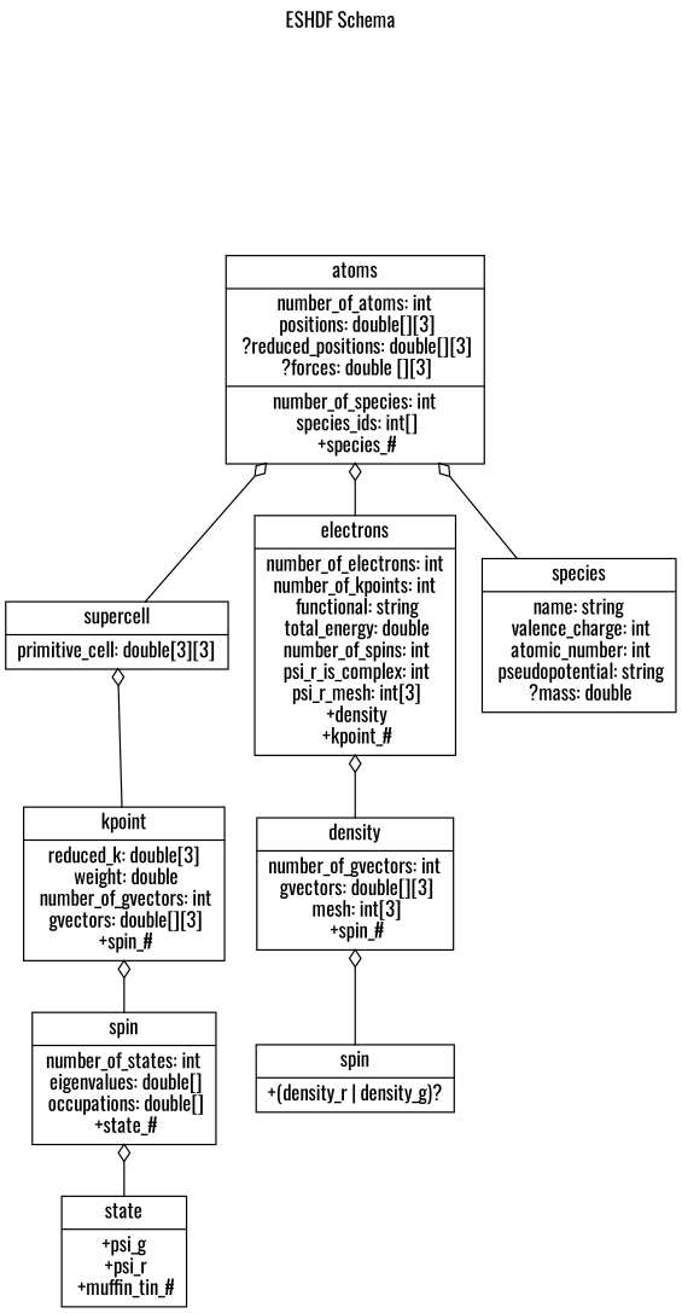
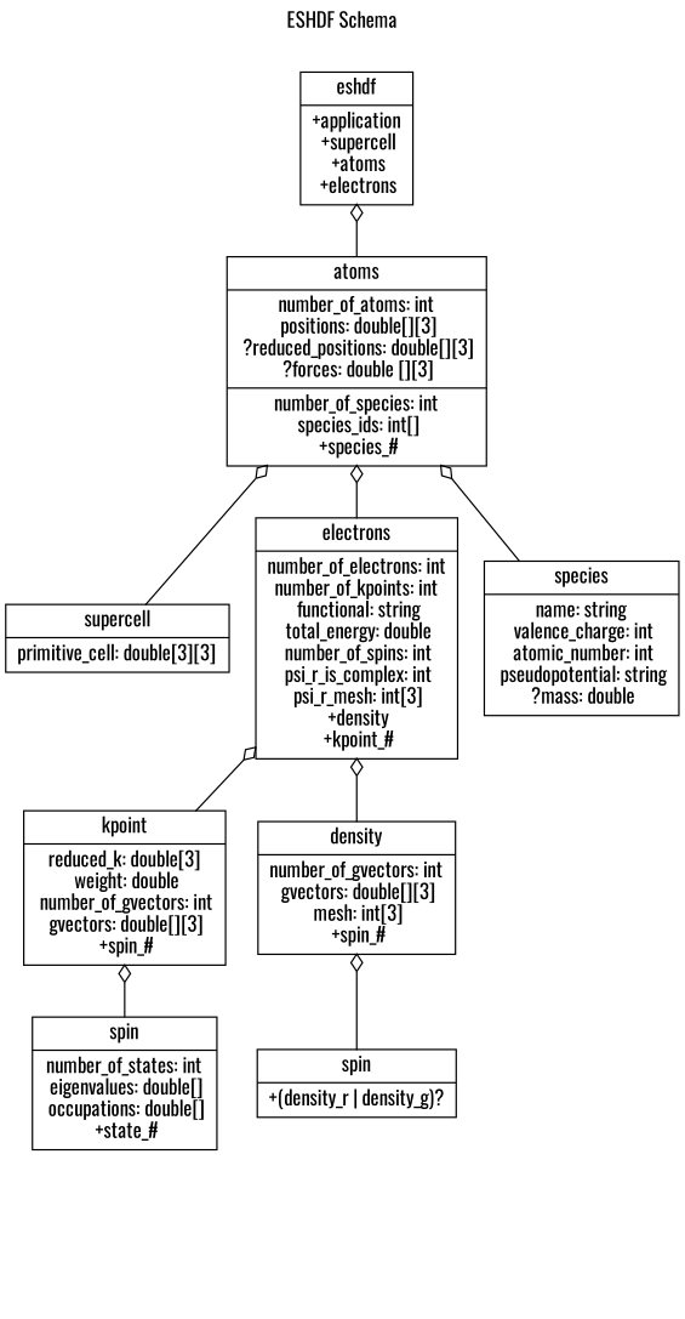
  digraph {
    fontname=Oswald
    label="ESHDF Schema"
    labelloc=top
    node [fontname=Oswald shape=record]
    edge [arrowtail=odiamond dir=back fontname=Oswald]
+   n1 [label="{eshdf|+application\n +supercell\n +atoms\n +electrons}"]
    n2 [label="{atoms|number_of_atoms: int\n positions: double[][3]\n ?reduced_positions: double[][3]\n ?forces: double [][3]| number_of_species: int\n species_ids: int[]\n  +species_#}"]
    n3 [label="{supercell|primitive_cell: double[3][3]}"]
    n4 [label="{electrons|number_of_electrons: int\n number_of_kpoints: int \n functional: string\n total_energy: double\n number_of_spins: int\n psi_r_is_complex: int\n psi_r_mesh: int[3]\n +density\n +kpoint_#}"]
    n5 [label="{species|name: string\n valence_charge: int\n atomic_number: int\n pseudopotential: string\n ?mass: double}"]
    n6 [label="{density|number_of_gvectors: int\n gvectors: double[][3]\n mesh: int[3]\n +spin_#}"]
    n7 [label="{kpoint|reduced_k: double[3]\n weight: double\n number_of_gvectors: int\n gvectors: double[][3]\n +spin_#}"]
    n8 [label="{spin|+(density_r \| density_g)?}"]
    n9 [label="{spin|number_of_states: int\n eigenvalues: double[]\n occupations: double[]\n +state_#}"]
-   n10 [label="{state|+psi_g\n +psi_r\n +muffin_tin_#}"]
+   n1 -> n2
    n2 -> n3
    n2 -> n4
    n2 -> n5
    n4 -> n6
-   n3 -> n7
+   n4 -> n7
    n6 -> n8
    n7 -> n9
-   n9 -> n10
  }
